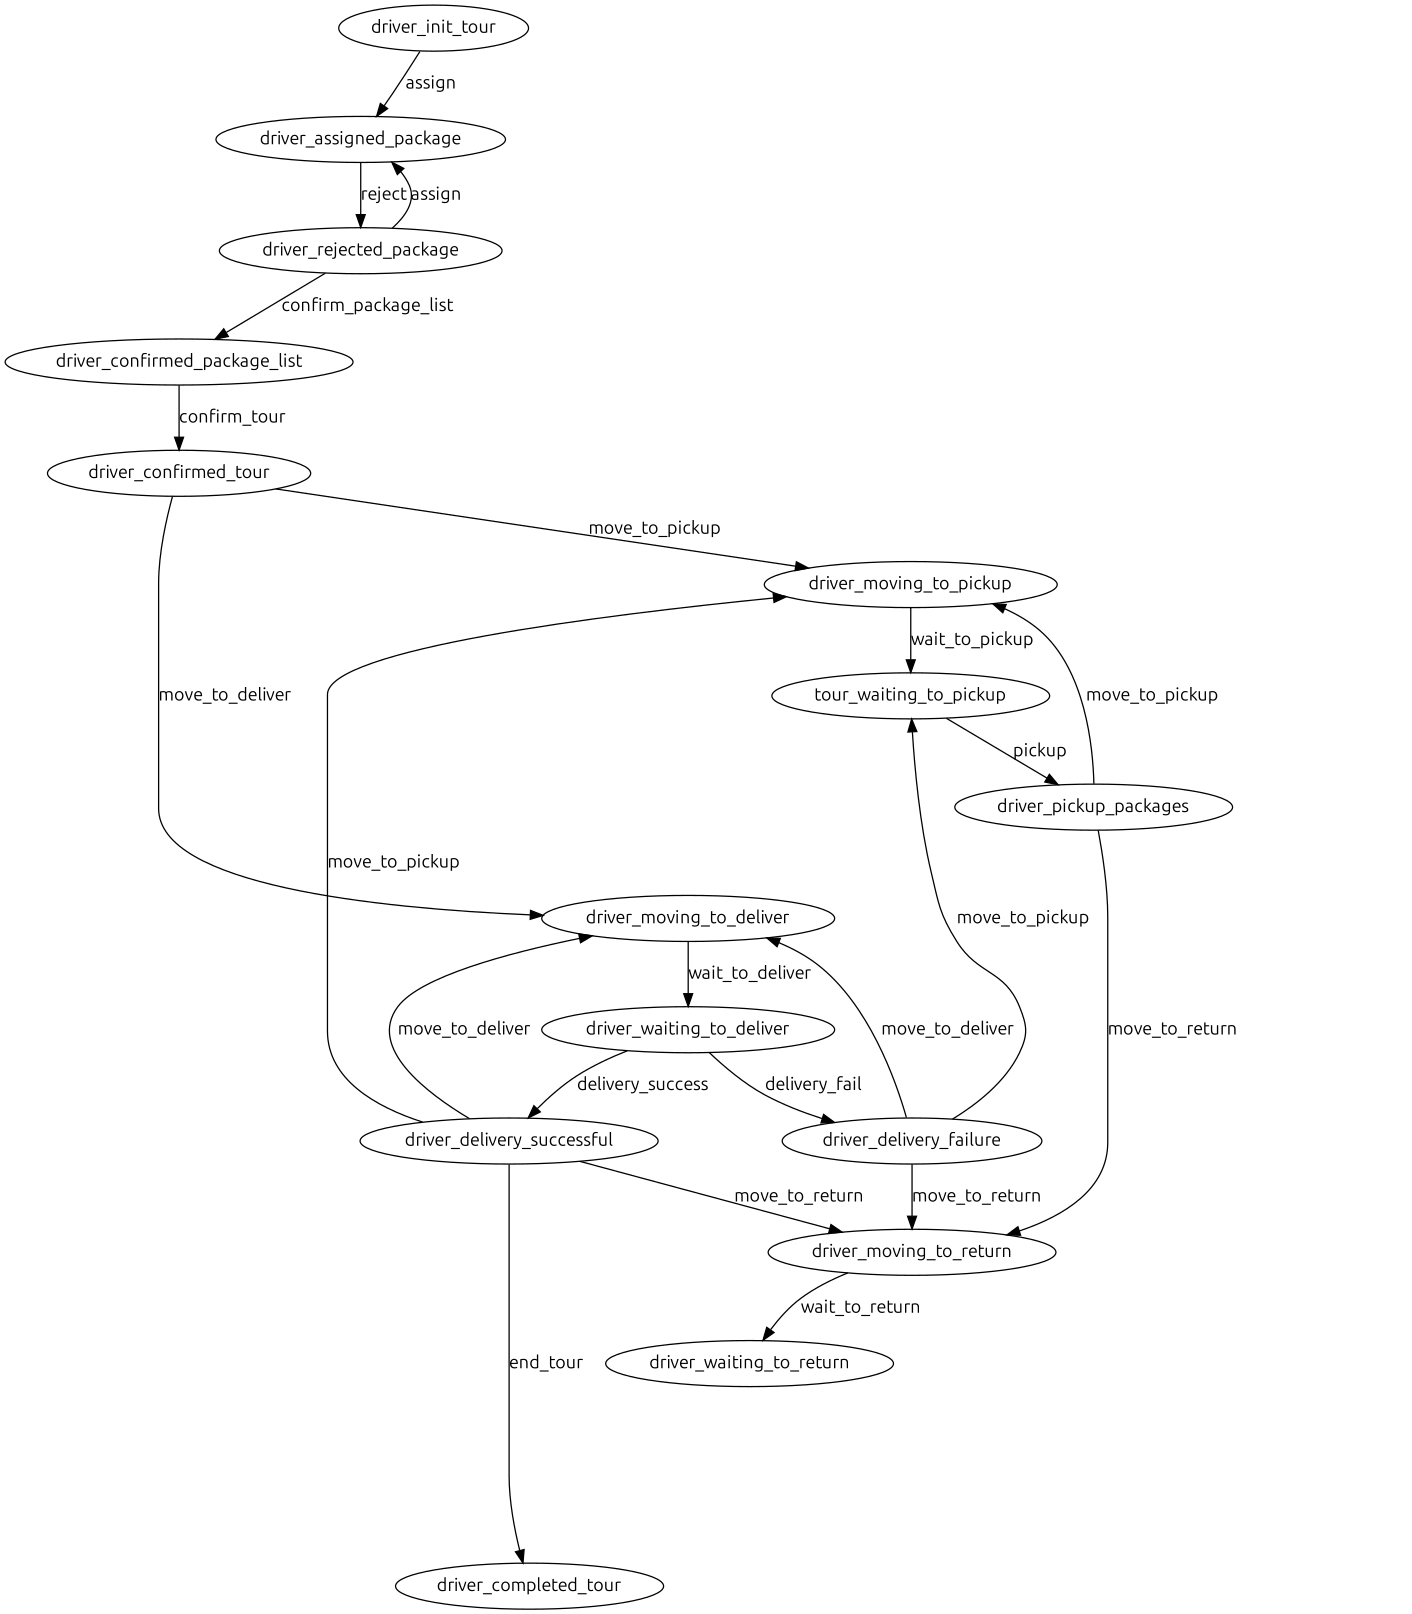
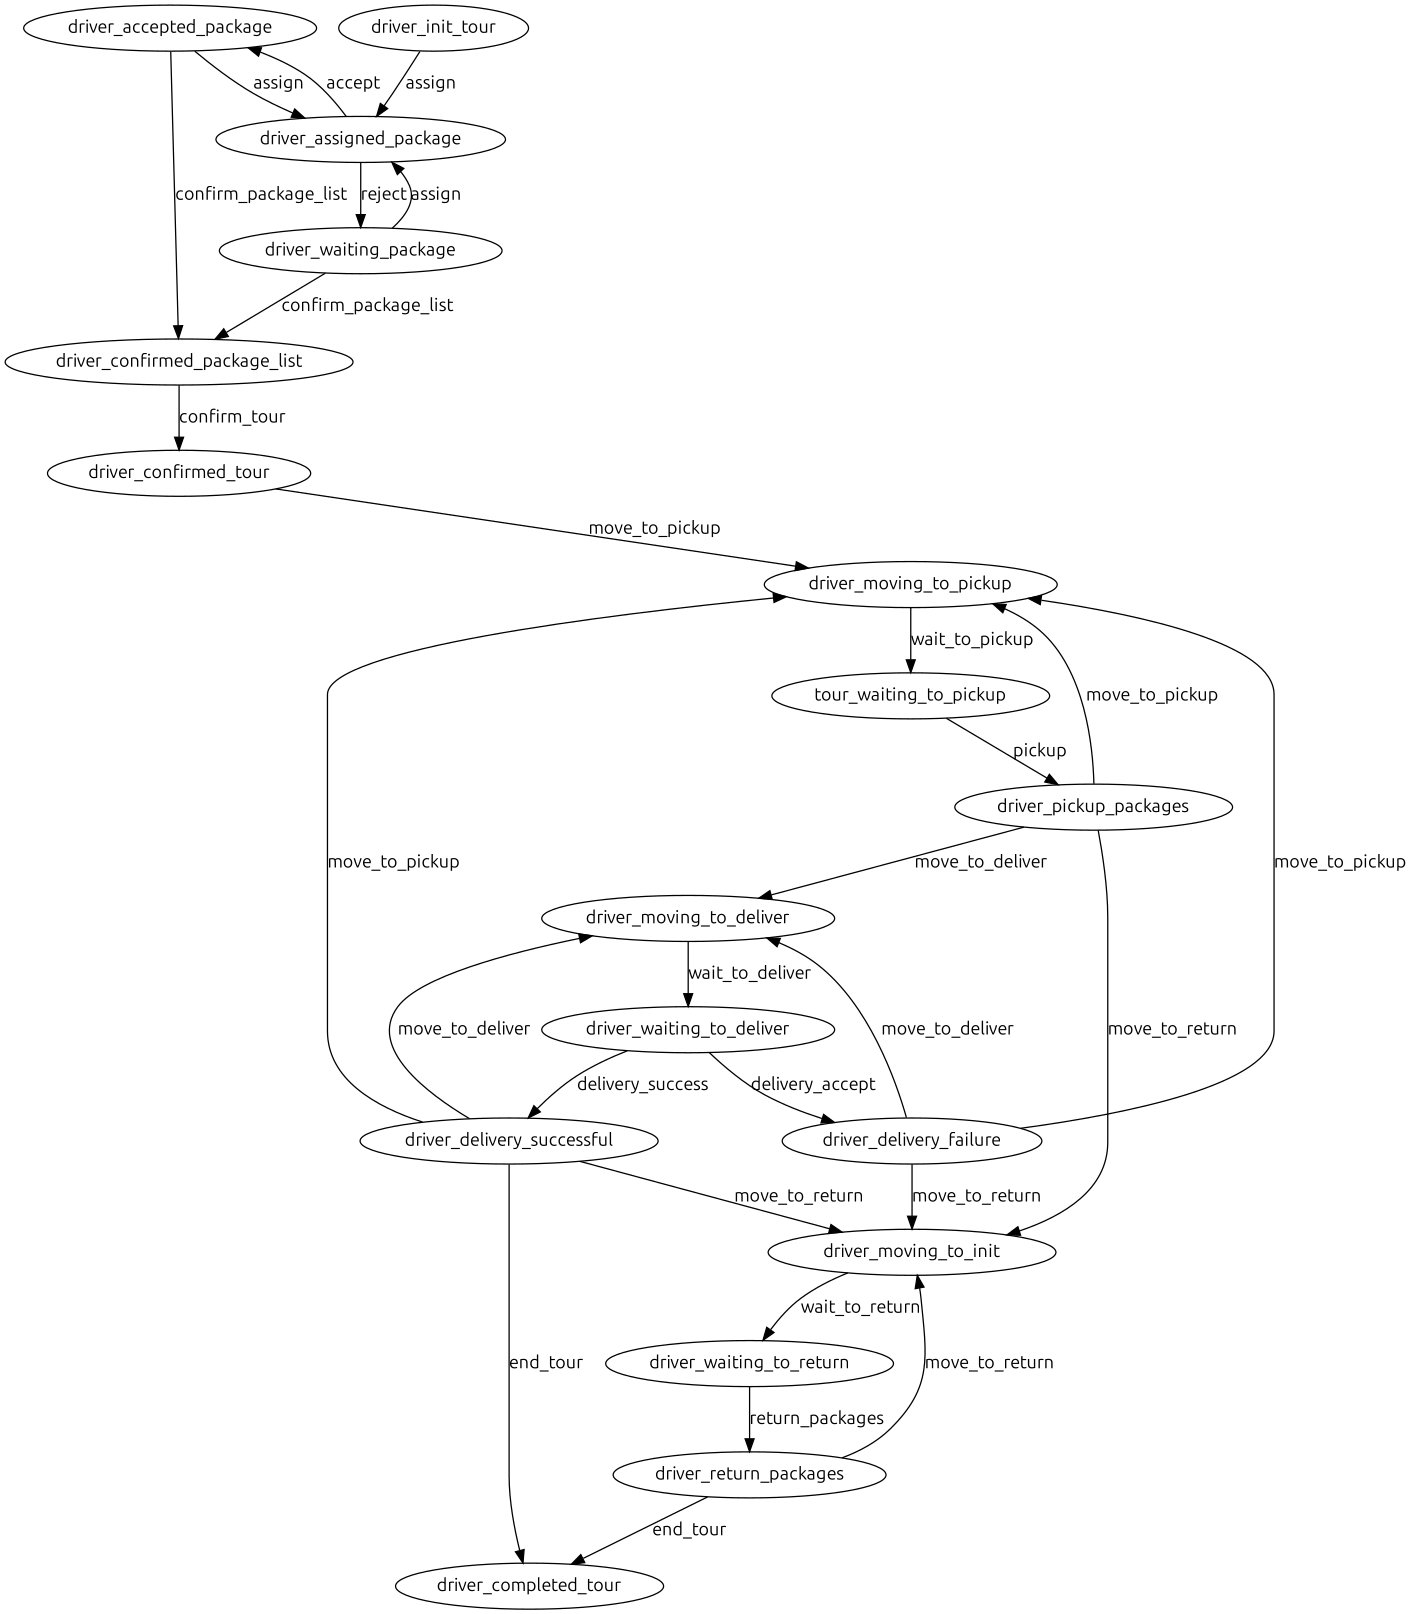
  digraph {
    fontname=Ubuntu
    node [fontname=Ubuntu]
    edge [fontname=Ubuntu]
+   driver_accepted_package
    driver_assigned_package
    driver_confirmed_package_list
-   driver_rejected_package
+   driver_rejected_package [label=driver_waiting_package]
    driver_confirmed_tour
    driver_moving_to_pickup
    n7 [label=tour_waiting_to_pickup]
    driver_pickup_packages
    driver_delivery_failure
    driver_moving_to_deliver
-   driver_moving_to_return
+   driver_moving_to_return [label=driver_moving_to_init]
    driver_waiting_to_deliver
    driver_waiting_to_return
    driver_delivery_successful
+   driver_return_packages
    driver_completed_tour
    driver_init_tour
+   driver_accepted_package -> driver_assigned_package [label=assign]
+   driver_accepted_package -> driver_confirmed_package_list [label=confirm_package_list]
+   driver_assigned_package -> driver_accepted_package [label=accept]
    driver_assigned_package -> driver_rejected_package [label=reject]
    driver_confirmed_package_list -> driver_confirmed_tour [label=confirm_tour]
    driver_rejected_package -> driver_assigned_package [label=assign]
    driver_rejected_package -> driver_confirmed_package_list [label=confirm_package_list]
    driver_confirmed_tour -> driver_moving_to_pickup [label=move_to_pickup]
    driver_moving_to_pickup -> n7 [label=wait_to_pickup]
    n7 -> driver_pickup_packages [label=pickup]
    driver_pickup_packages -> driver_moving_to_pickup [label=move_to_pickup]
-   driver_confirmed_tour -> driver_moving_to_deliver [label=move_to_deliver]
+   driver_pickup_packages -> driver_moving_to_deliver [label=move_to_deliver]
    driver_pickup_packages -> driver_moving_to_return [label=move_to_return]
-   driver_delivery_failure -> n7 [label=move_to_pickup]
+   driver_delivery_failure -> driver_moving_to_pickup [label=move_to_pickup]
    driver_delivery_failure -> driver_moving_to_deliver [label=move_to_deliver]
    driver_delivery_failure -> driver_moving_to_return [label=move_to_return]
    driver_moving_to_deliver -> driver_waiting_to_deliver [label=wait_to_deliver]
    driver_moving_to_return -> driver_waiting_to_return [label=wait_to_return]
-   driver_waiting_to_deliver -> driver_delivery_failure [label=delivery_fail]
+   driver_waiting_to_deliver -> driver_delivery_failure [label=delivery_accept]
    driver_waiting_to_deliver -> driver_delivery_successful [label=delivery_success]
+   driver_waiting_to_return -> driver_return_packages [label=return_packages]
    driver_delivery_successful -> driver_moving_to_pickup [label=move_to_pickup]
    driver_delivery_successful -> driver_moving_to_deliver [label=move_to_deliver]
    driver_delivery_successful -> driver_moving_to_return [label=move_to_return]
    driver_delivery_successful -> driver_completed_tour [label=end_tour]
+   driver_return_packages -> driver_moving_to_return [label=move_to_return]
+   driver_return_packages -> driver_completed_tour [label=end_tour]
    driver_init_tour -> driver_assigned_package [label=assign]
  }
